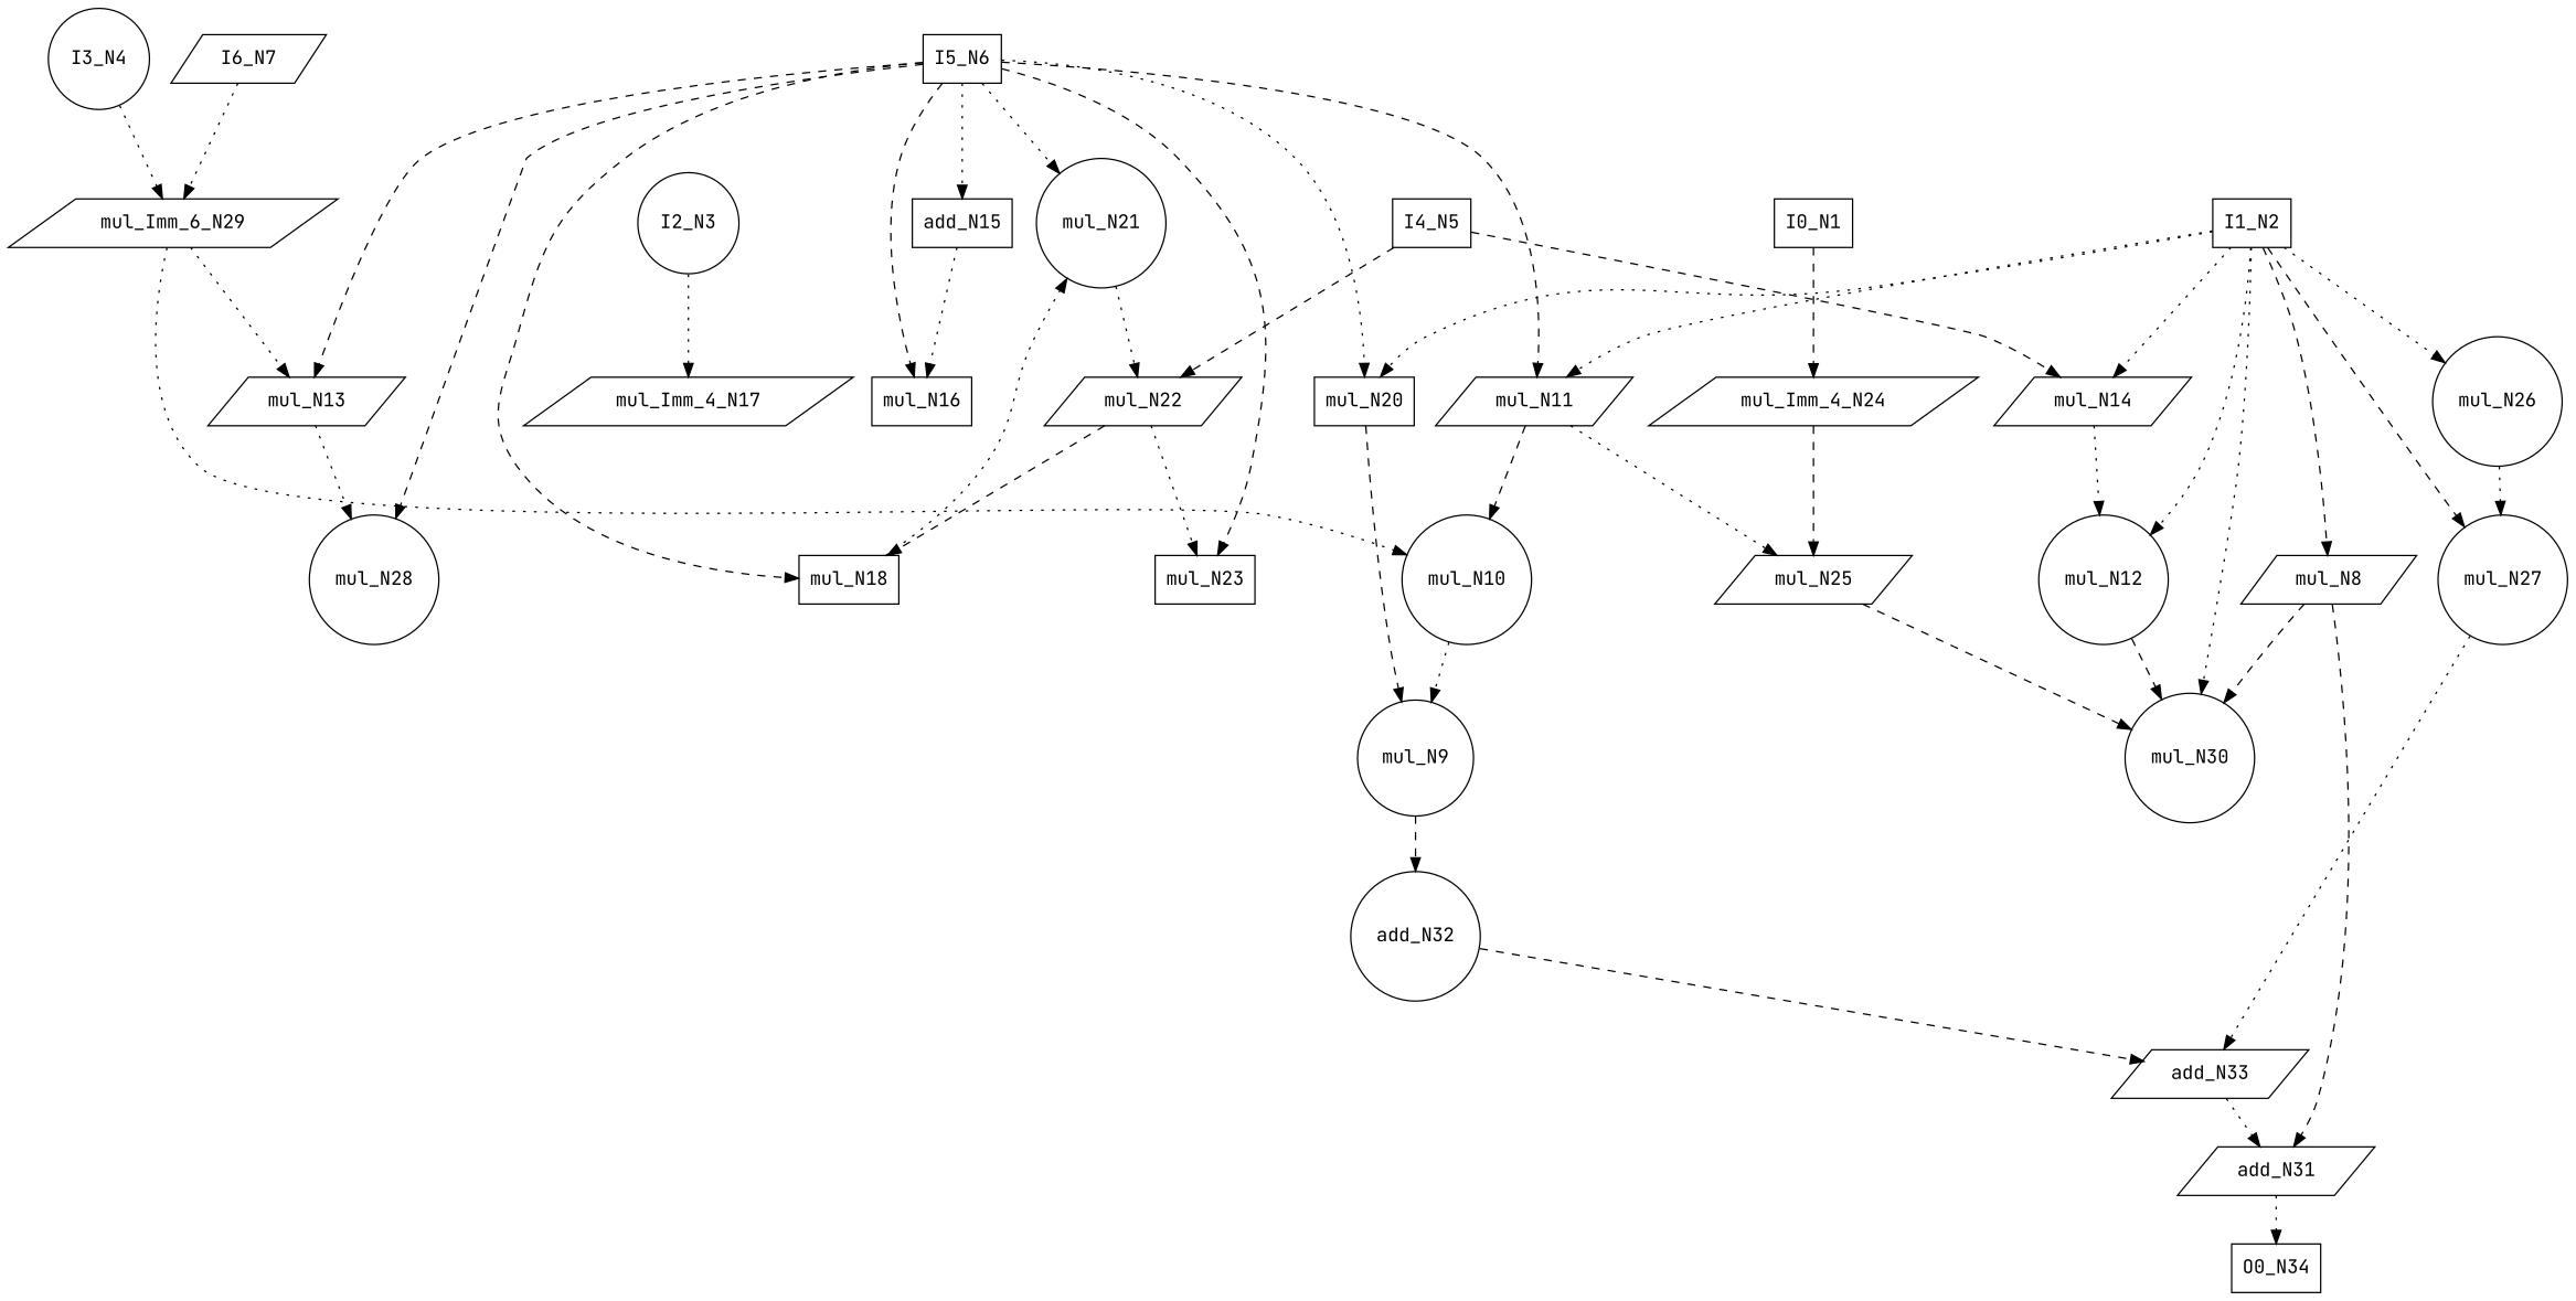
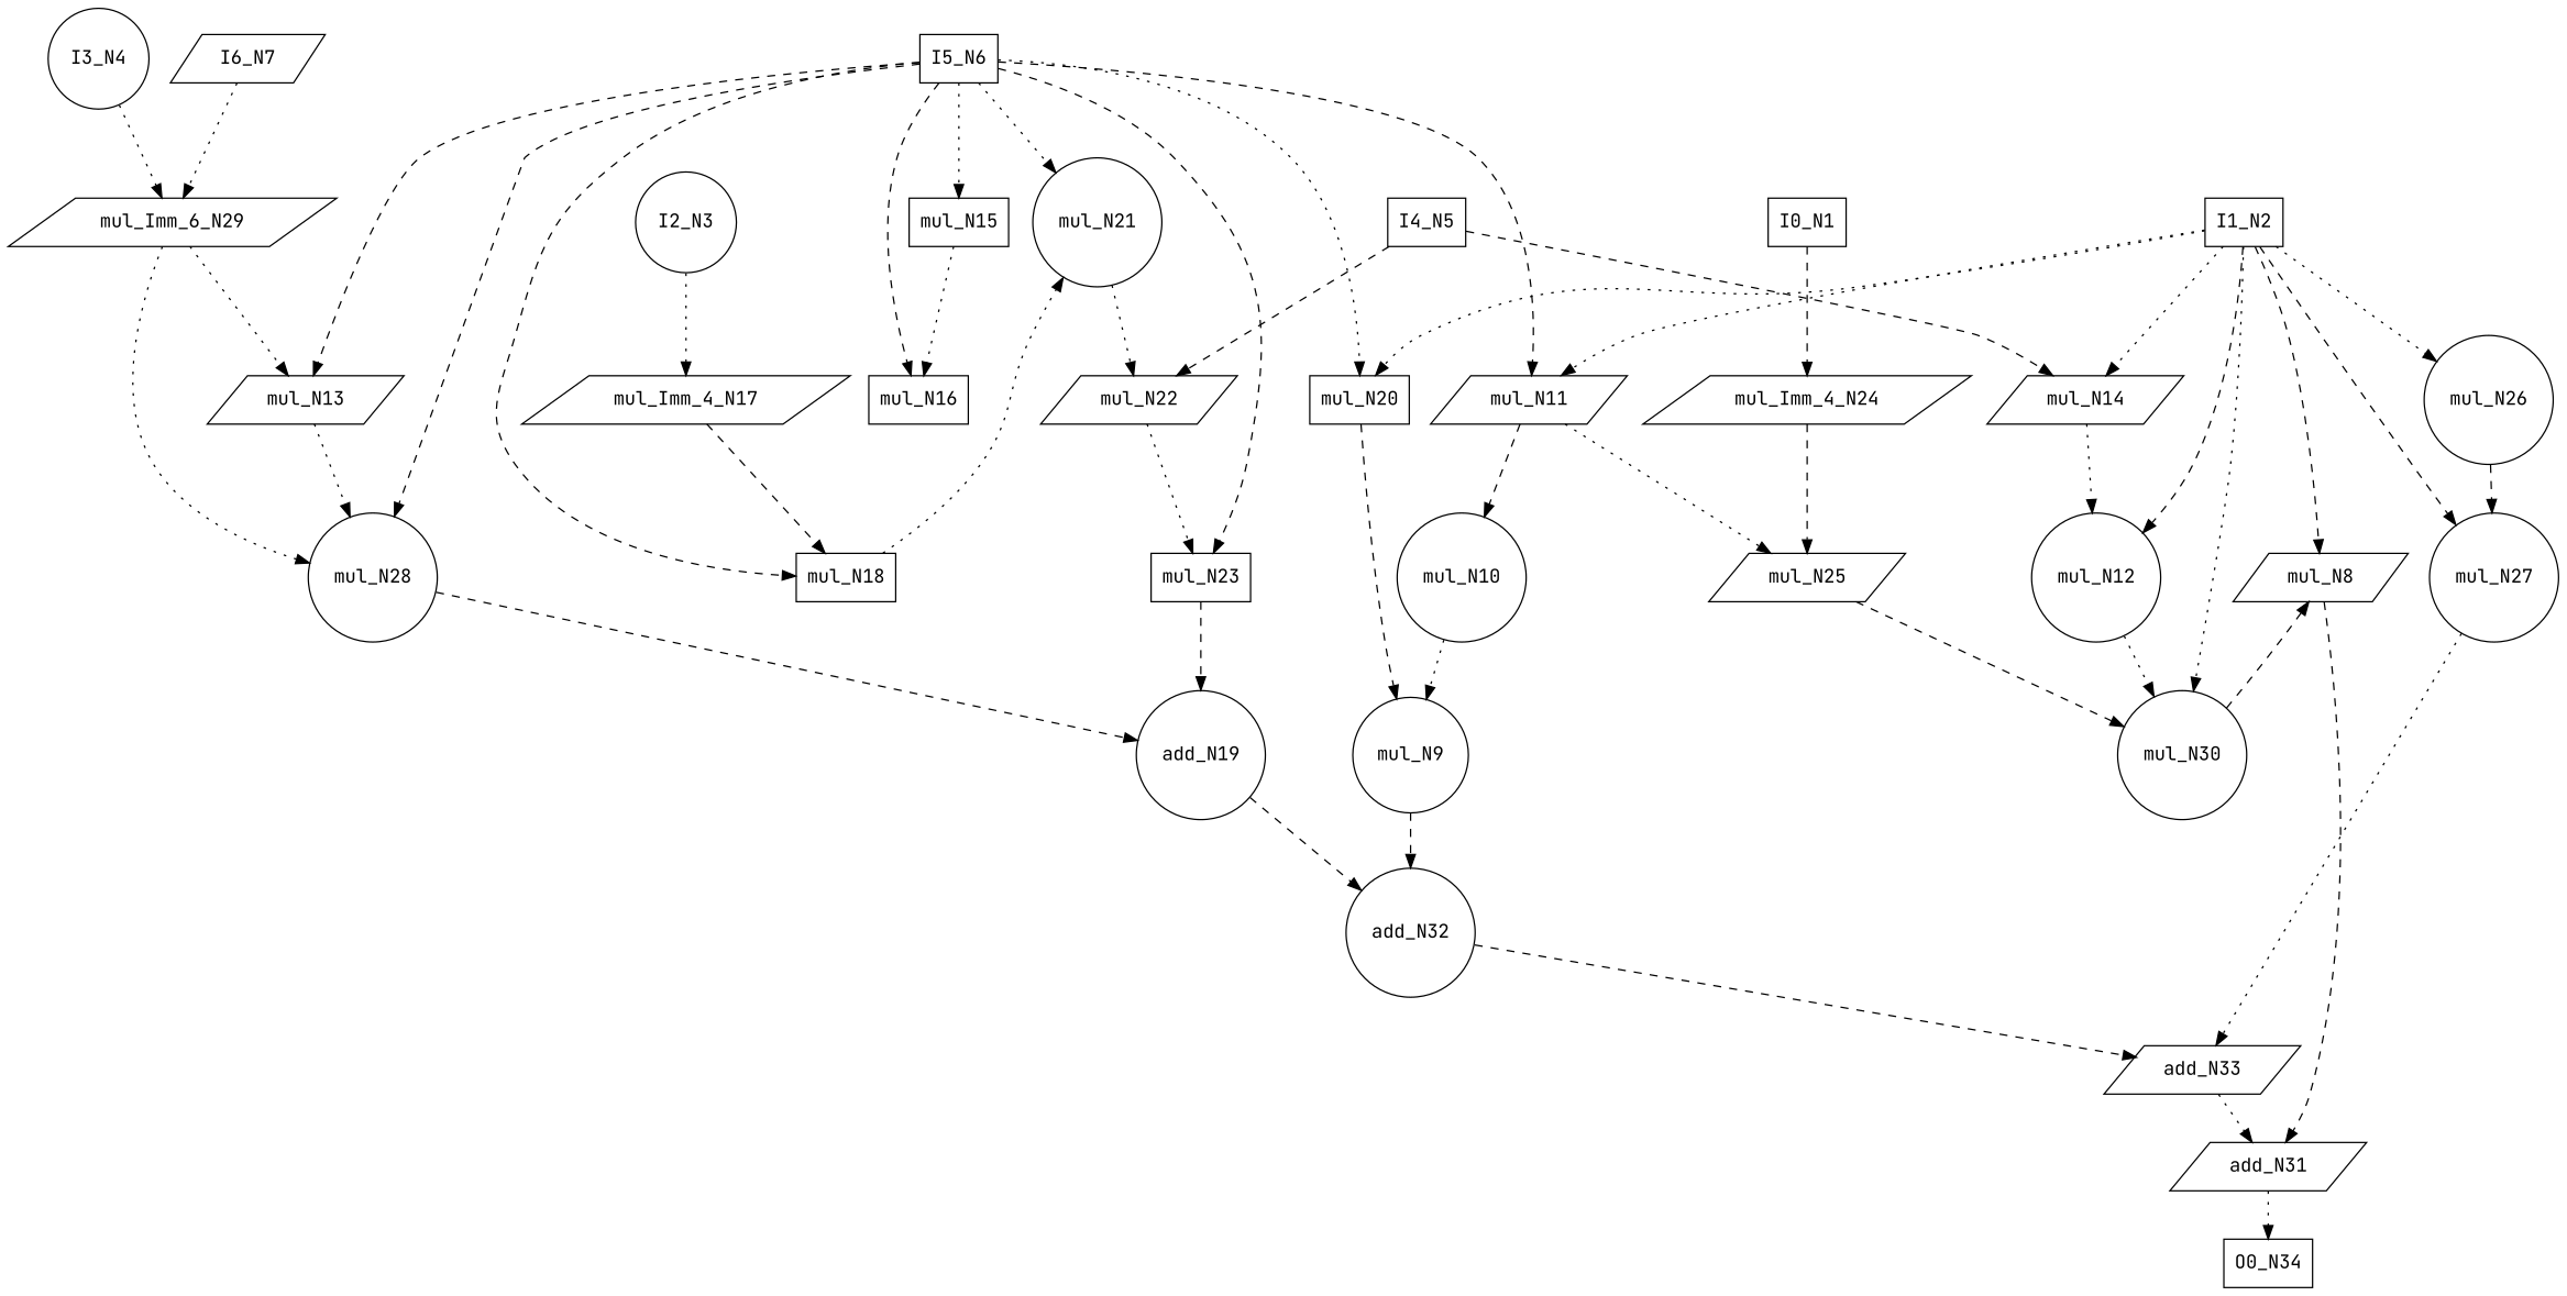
  digraph {
    fontname="JetBrains Mono"
    node [color=black fontname="JetBrains Mono" ntype=operation shape=parallelogram]
    edge [fontname="JetBrains Mono" style=dashed]
    n1 [label=mul_Imm_6_N29]
    n2 [label=mul_N10 shape=circle]
    n3 [label=mul_N13]
    n4 [label=mul_N9 shape=circle]
    n5 [label=mul_N28 shape=circle]
+   n6 [label=add_N19 shape=circle]
    n7 [label=add_N32 shape=circle]
    n8 [label=mul_N23 shape=box]
    n9 [label=mul_N22]
    n10 [label=mul_N21 shape=circle]
    n11 [label=mul_N20 shape=box]
    n12 [label=mul_N27 shape=circle]
    n13 [label=add_N33]
    n14 [label=add_N31]
    n15 [label=mul_N26 shape=circle]
    n16 [label=mul_N25]
    n17 [label=mul_N30 shape=circle]
    n18 [label=mul_Imm_4_N24]
    n19 [label=mul_N8]
    n20 [label=O0_N34 ntype=outvar shape=box]
    n21 [label=I0_N1 ntype=invar shape=box]
    n22 [label=I1_N2 ntype=invar shape=box]
    n23 [label=mul_N12 shape=circle]
    n24 [label=mul_N11]
    n25 [label=mul_N14]
    n26 [label=I2_N3 ntype=invar shape=circle]
    n27 [label=mul_Imm_4_N17]
    n28 [label=mul_N18 shape=box]
    n29 [label=I3_N4 ntype=invar shape=circle]
    n30 [label=I4_N5 ntype=invar shape=box]
    n31 [label=I5_N6 ntype=invar shape=box]
    n32 [label=mul_N16 shape=box]
-   n33 [label=add_N15 shape=box]
+   n33 [label=mul_N15 shape=box]
    n34 [label=I6_N7 ntype=invar]
-   n1 -> n2 [style=dotted]
+   n1 -> n5 [style=dotted]
    n1 -> n3 [style=dotted]
    n2 -> n4 [style=dotted]
    n3 -> n5 [style=dotted]
    n4 -> n7
+   n5 -> n6
+   n6 -> n7
    n7 -> n13
+   n8 -> n6
    n9 -> n8 [style=dotted]
    n10 -> n9 [style=dotted]
    n11 -> n4
    n12 -> n13 [style=dotted]
    n13 -> n14 [style=dotted]
    n14 -> n20 [style=dotted]
-   n15 -> n12 [style=dotted]
+   n15 -> n12
    n16 -> n17
-   n19 -> n17
+   n17 -> n19
    n18 -> n16
    n19 -> n14
    n21 -> n18
    n22 -> n11 [style=dotted]
    n22 -> n12
    n22 -> n15 [style=dotted]
    n22 -> n17 [style=dotted]
    n22 -> n19
-   n22 -> n23 [style=dotted]
+   n22 -> n23
    n22 -> n24 [style=dotted]
    n22 -> n25 [style=dotted]
-   n23 -> n17
+   n23 -> n17 [style=dotted]
    n24 -> n2
    n24 -> n16 [style=dotted]
    n25 -> n23 [style=dotted]
    n26 -> n27 [style=dotted]
-   n9 -> n28
+   n27 -> n28
    n28 -> n10 [style=dotted]
    n29 -> n1 [style=dotted]
    n30 -> n9
    n30 -> n25
    n31 -> n3
    n31 -> n5
    n31 -> n8
    n31 -> n10 [style=dotted]
    n31 -> n11 [style=dotted]
    n31 -> n24
    n31 -> n28
    n31 -> n32
    n31 -> n33 [style=dotted]
    n33 -> n32 [style=dotted]
    n34 -> n1 [style=dotted]
  }
